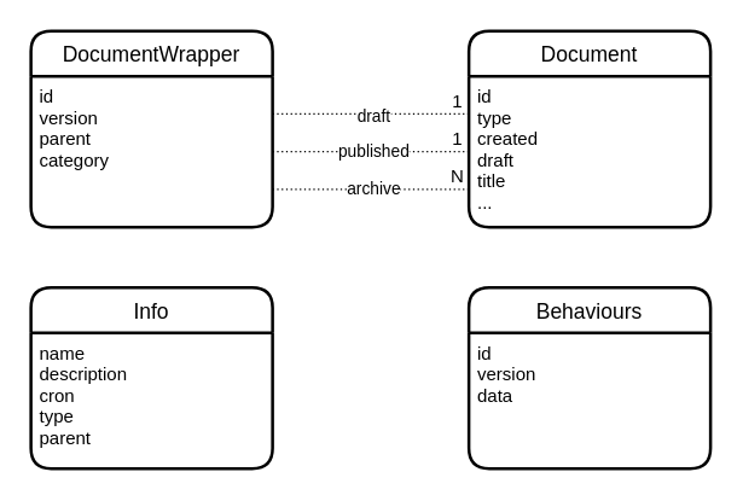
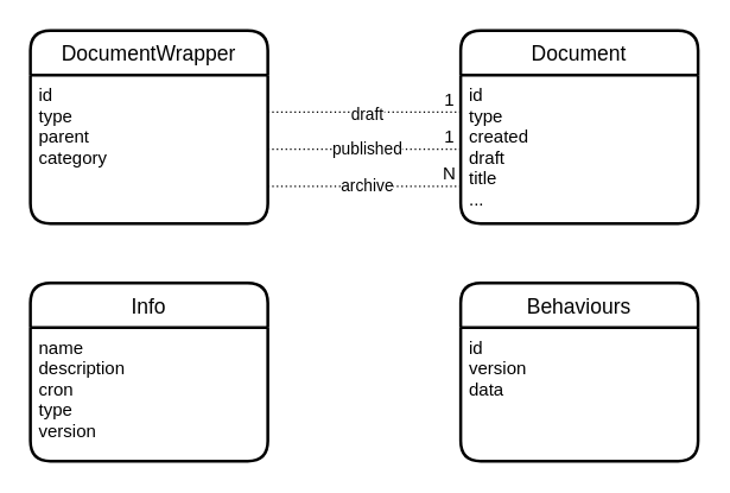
  <mxCell id="0" />
  <mxCell id="1" parent="0" />
  <mxCell id="2" value="DocumentWrapper" style="swimlane;childLayout=stackLayout;horizontal=1;startSize=30;horizontalStack=0;rounded=1;fontSize=14;fontStyle=0;strokeWidth=2;resizeParent=0;resizeLast=1;shadow=0;dashed=0;align=center;" vertex="1" parent="1"><mxGeometry x="20" y="20" width="160" height="130" as="geometry" /></mxCell>
- <mxCell id="3" value="id&#10;version&#10;parent&#10;category" style="align=left;strokeColor=none;fillColor=none;spacingLeft=4;fontSize=12;verticalAlign=top;resizable=0;rotatable=0;part=1;" vertex="1" parent="2"><mxGeometry y="30" width="160" height="100" as="geometry" /></mxCell>
+ <mxCell id="3" value="id&#10;type&#10;parent&#10;category" style="align=left;strokeColor=none;fillColor=none;spacingLeft=4;fontSize=12;verticalAlign=top;resizable=0;rotatable=0;part=1;" vertex="1" parent="2"><mxGeometry y="30" width="160" height="100" as="geometry" /></mxCell>
  <mxCell id="4" value="" style="endArrow=none;html=1;rounded=0;exitX=1;exitY=0.25;exitDx=0;exitDy=0;entryX=0;entryY=0.25;entryDx=0;entryDy=0;endSize=6;targetPerimeterSpacing=0;strokeWidth=1;sketch=0;shadow=0;spacingRight=0;dashed=1;dashPattern=1 2;" edge="1" parent="1" source="3" target="14"><mxGeometry relative="1" as="geometry"><mxPoint x="210" y="60" as="sourcePoint" /><mxPoint x="320" y="73" as="targetPoint" /></mxGeometry></mxCell>
  <mxCell id="5" value="1" style="resizable=0;html=1;align=right;verticalAlign=bottom;" connectable="0" vertex="1" parent="4"><mxGeometry x="1" relative="1" as="geometry"><mxPoint x="-4" as="offset" /></mxGeometry></mxCell>
  <mxCell id="6" value="draft" style="edgeLabel;html=1;align=center;verticalAlign=middle;resizable=0;points=[];spacingRight=0;" vertex="1" connectable="0" parent="4"><mxGeometry x="-0.233" y="-1" relative="1" as="geometry"><mxPoint x="16.21" as="offset" /></mxGeometry></mxCell>
  <mxCell id="7" value="" style="endArrow=none;html=1;rounded=0;dashed=1;dashPattern=1 2;shadow=0;strokeWidth=1;entryX=0;entryY=0.5;entryDx=0;entryDy=0;" edge="1" parent="1" target="14"><mxGeometry relative="1" as="geometry"><mxPoint x="180" y="100" as="sourcePoint" /><mxPoint x="310" y="90" as="targetPoint" /></mxGeometry></mxCell>
  <mxCell id="8" value="1" style="resizable=0;html=1;align=right;verticalAlign=bottom;" connectable="0" vertex="1" parent="7"><mxGeometry x="1" relative="1" as="geometry"><mxPoint x="-4" as="offset" /></mxGeometry></mxCell>
  <mxCell id="9" value="published" style="edgeLabel;html=1;align=center;verticalAlign=middle;resizable=0;points=[];" vertex="1" connectable="0" parent="7"><mxGeometry x="-0.173" y="1" relative="1" as="geometry"><mxPoint x="12.07" as="offset" /></mxGeometry></mxCell>
  <mxCell id="10" value="" style="endArrow=none;html=1;rounded=0;dashed=1;dashPattern=1 2;shadow=0;strokeWidth=1;exitX=1;exitY=0.75;exitDx=0;exitDy=0;entryX=0;entryY=0.75;entryDx=0;entryDy=0;" edge="1" parent="1" source="3" target="14"><mxGeometry relative="1" as="geometry"><mxPoint x="190" y="120" as="sourcePoint" /><mxPoint x="350" y="120" as="targetPoint" /></mxGeometry></mxCell>
  <mxCell id="11" value="N" style="resizable=0;html=1;align=right;verticalAlign=bottom;" connectable="0" vertex="1" parent="10"><mxGeometry x="1" relative="1" as="geometry"><mxPoint x="-3" as="offset" /></mxGeometry></mxCell>
  <mxCell id="12" value="archive" style="edgeLabel;html=1;align=center;verticalAlign=middle;resizable=0;points=[];" vertex="1" connectable="0" parent="10"><mxGeometry x="-0.282" y="1" relative="1" as="geometry"><mxPoint x="19.66" as="offset" /></mxGeometry></mxCell>
  <mxCell id="13" value="Document" style="swimlane;childLayout=stackLayout;horizontal=1;startSize=30;horizontalStack=0;rounded=1;fontSize=14;fontStyle=0;strokeWidth=2;resizeParent=0;resizeLast=1;shadow=0;dashed=0;align=center;" vertex="1" parent="1"><mxGeometry x="310" y="20" width="160" height="130" as="geometry" /></mxCell>
  <mxCell id="14" value="id&#10;type&#10;created&#10;draft&#10;title&#10;..." style="align=left;strokeColor=none;fillColor=none;spacingLeft=4;fontSize=12;verticalAlign=top;resizable=0;rotatable=0;part=1;" vertex="1" parent="13"><mxGeometry y="30" width="160" height="100" as="geometry" /></mxCell>
  <mxCell id="15" value="Info" style="swimlane;childLayout=stackLayout;horizontal=1;startSize=30;horizontalStack=0;rounded=1;fontSize=14;fontStyle=0;strokeWidth=2;resizeParent=0;resizeLast=1;shadow=0;dashed=0;align=center;" vertex="1" parent="1"><mxGeometry x="20" y="190" width="160" height="120" as="geometry" /></mxCell>
- <mxCell id="16" value="name&#10;description&#10;cron&#10;type&#10;parent" style="align=left;strokeColor=none;fillColor=none;spacingLeft=4;fontSize=12;verticalAlign=top;resizable=0;rotatable=0;part=1;" vertex="1" parent="15"><mxGeometry y="30" width="160" height="90" as="geometry" /></mxCell>
+ <mxCell id="16" value="name&#10;description&#10;cron&#10;type&#10;version" style="align=left;strokeColor=none;fillColor=none;spacingLeft=4;fontSize=12;verticalAlign=top;resizable=0;rotatable=0;part=1;" vertex="1" parent="15"><mxGeometry y="30" width="160" height="90" as="geometry" /></mxCell>
  <mxCell id="17" value="Behaviours" style="swimlane;childLayout=stackLayout;horizontal=1;startSize=30;horizontalStack=0;rounded=1;fontSize=14;fontStyle=0;strokeWidth=2;resizeParent=0;resizeLast=1;shadow=0;dashed=0;align=center;" vertex="1" parent="1"><mxGeometry x="310" y="190" width="160" height="120" as="geometry" /></mxCell>
  <mxCell id="18" value="id&#10;version&#10;data" style="align=left;strokeColor=none;fillColor=none;spacingLeft=4;fontSize=12;verticalAlign=top;resizable=0;rotatable=0;part=1;" vertex="1" parent="17"><mxGeometry y="30" width="160" height="90" as="geometry" /></mxCell>
